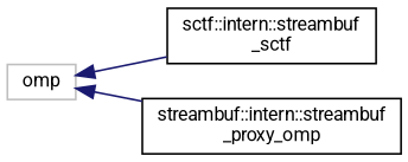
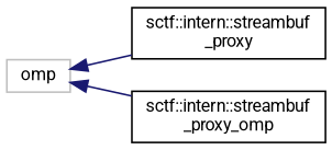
  digraph {
    fontname=Roboto
    rankdir=LR
    node [color=black fillcolor=white fontname=Roboto fontsize=10 shape=record style=filled]
    edge [color=midnightblue dir=back fontname=Roboto fontsize=10 labelfontname=Helvetica labelfontsize=10 style=solid]
    n1 [color=grey75 height=0.2 label=omp width=0.4]
-   n2 [height=0.2 label="sctf::intern::streambuf\l_sctf" width=0.4]
-   n3 [height=0.2 label="streambuf::intern::streambuf\l_proxy_omp" width=0.4]
+   n2 [height=0.2 label="sctf::intern::streambuf\l_proxy" width=0.4]
+   n3 [height=0.2 label="sctf::intern::streambuf\l_proxy_omp" width=0.4]
    n1 -> n2
    n1 -> n3
  }
